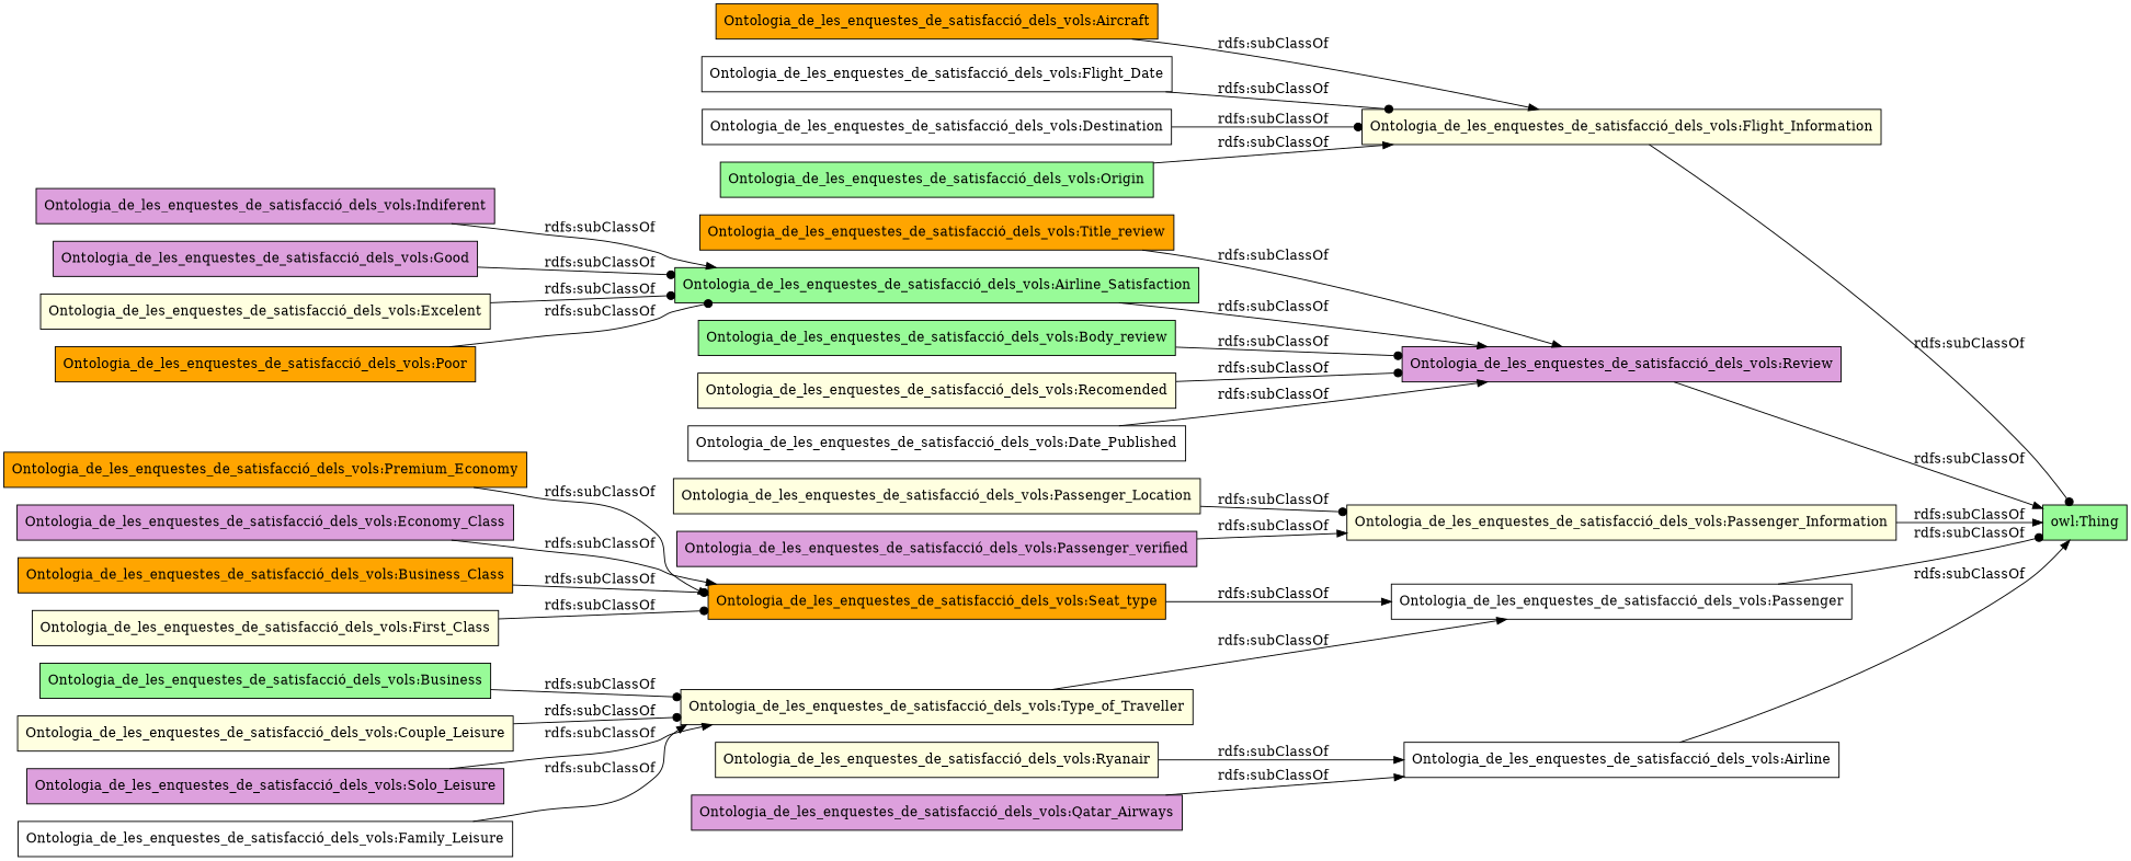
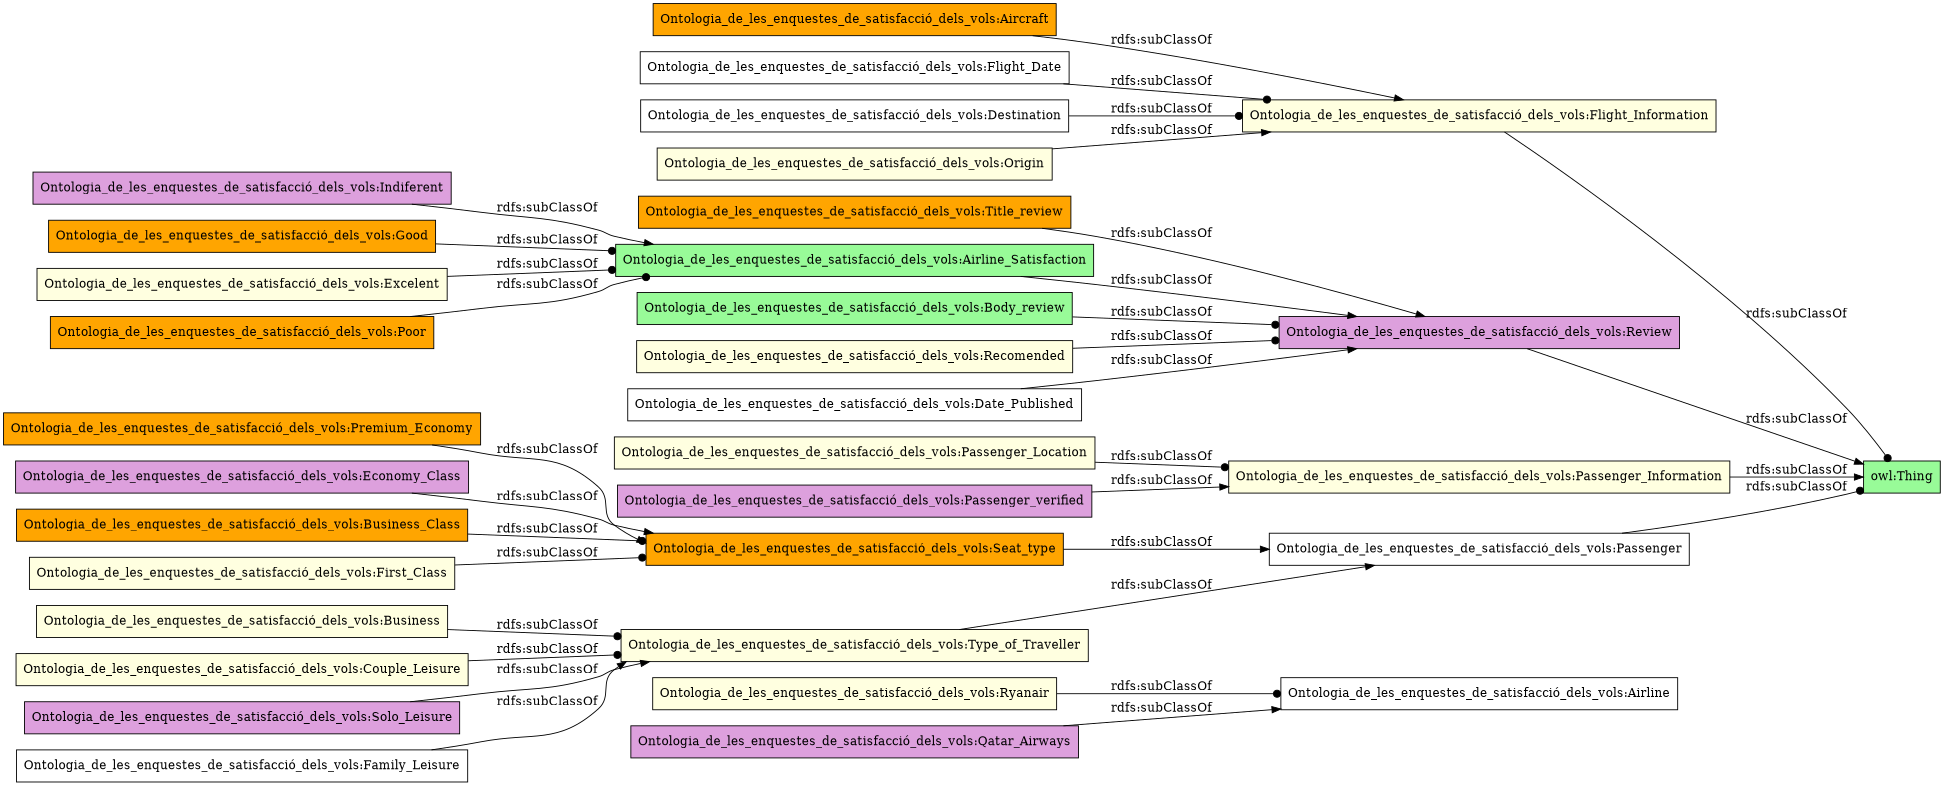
  digraph {
    rankdir=LR
    node [color=black fillcolor=lightyellow shape=rectangle style=filled]
    edge [arrowhead=normal]
-   "Ontologia_de_les_enquestes_de_satisfacció_dels_vols:Business" [fillcolor=palegreen]
+   "Ontologia_de_les_enquestes_de_satisfacció_dels_vols:Business"
    "Ontologia_de_les_enquestes_de_satisfacció_dels_vols:Type_of_Traveller"
    "Ontologia_de_les_enquestes_de_satisfacció_dels_vols:Passenger" [fillcolor=white]
    "Ontologia_de_les_enquestes_de_satisfacció_dels_vols:Seat_type" [fillcolor=orange]
    "owl:Thing" [fillcolor=palegreen]
-   "Ontologia_de_les_enquestes_de_satisfacció_dels_vols:Origin" [fillcolor=palegreen]
+   "Ontologia_de_les_enquestes_de_satisfacció_dels_vols:Origin"
    "Ontologia_de_les_enquestes_de_satisfacció_dels_vols:Flight_Information"
    "Ontologia_de_les_enquestes_de_satisfacció_dels_vols:Body_review" [fillcolor=palegreen]
    "Ontologia_de_les_enquestes_de_satisfacció_dels_vols:Review" [fillcolor=plum]
    "Ontologia_de_les_enquestes_de_satisfacció_dels_vols:Family_Leisure" [fillcolor=white]
    "Ontologia_de_les_enquestes_de_satisfacció_dels_vols:Premium_Economy" [fillcolor=orange]
    "Ontologia_de_les_enquestes_de_satisfacció_dels_vols:Recomended"
    "Ontologia_de_les_enquestes_de_satisfacció_dels_vols:Date_Published" [fillcolor=white]
    "Ontologia_de_les_enquestes_de_satisfacció_dels_vols:Aircraft" [fillcolor=orange]
    "Ontologia_de_les_enquestes_de_satisfacció_dels_vols:Indiferent" [fillcolor=plum]
    "Ontologia_de_les_enquestes_de_satisfacció_dels_vols:Airline_Satisfaction" [fillcolor=palegreen]
    "Ontologia_de_les_enquestes_de_satisfacció_dels_vols:Flight_Date" [fillcolor=white]
    "Ontologia_de_les_enquestes_de_satisfacció_dels_vols:Passenger_verified" [fillcolor=plum]
    "Ontologia_de_les_enquestes_de_satisfacció_dels_vols:Passenger_Information"
    "Ontologia_de_les_enquestes_de_satisfacció_dels_vols:Airline" [fillcolor=white]
    "Ontologia_de_les_enquestes_de_satisfacció_dels_vols:Ryanair"
    "Ontologia_de_les_enquestes_de_satisfacció_dels_vols:Couple_Leisure"
    "Ontologia_de_les_enquestes_de_satisfacció_dels_vols:Solo_Leisure" [fillcolor=plum]
    "Ontologia_de_les_enquestes_de_satisfacció_dels_vols:Economy_Class" [fillcolor=plum]
-   "Ontologia_de_les_enquestes_de_satisfacció_dels_vols:Good" [fillcolor=plum]
+   "Ontologia_de_les_enquestes_de_satisfacció_dels_vols:Good" [fillcolor=orange]
    "Ontologia_de_les_enquestes_de_satisfacció_dels_vols:Title_review" [fillcolor=orange]
    "Ontologia_de_les_enquestes_de_satisfacció_dels_vols:Business_Class" [fillcolor=orange]
    "Ontologia_de_les_enquestes_de_satisfacció_dels_vols:Excelent"
    "Ontologia_de_les_enquestes_de_satisfacció_dels_vols:Destination" [fillcolor=white]
    "Ontologia_de_les_enquestes_de_satisfacció_dels_vols:Passenger_Location"
    "Ontologia_de_les_enquestes_de_satisfacció_dels_vols:Qatar_Airways" [fillcolor=plum]
    "Ontologia_de_les_enquestes_de_satisfacció_dels_vols:First_Class"
    "Ontologia_de_les_enquestes_de_satisfacció_dels_vols:Poor" [fillcolor=orange]
    "Ontologia_de_les_enquestes_de_satisfacció_dels_vols:Business" -> "Ontologia_de_les_enquestes_de_satisfacció_dels_vols:Type_of_Traveller" [arrowhead=dot label="rdfs:subClassOf"]
    "Ontologia_de_les_enquestes_de_satisfacció_dels_vols:Type_of_Traveller" -> "Ontologia_de_les_enquestes_de_satisfacció_dels_vols:Passenger" [label="rdfs:subClassOf"]
    "Ontologia_de_les_enquestes_de_satisfacció_dels_vols:Passenger" -> "owl:Thing" [arrowhead=dot label="rdfs:subClassOf"]
    "Ontologia_de_les_enquestes_de_satisfacció_dels_vols:Seat_type" -> "Ontologia_de_les_enquestes_de_satisfacció_dels_vols:Passenger" [label="rdfs:subClassOf"]
    "Ontologia_de_les_enquestes_de_satisfacció_dels_vols:Origin" -> "Ontologia_de_les_enquestes_de_satisfacció_dels_vols:Flight_Information" [label="rdfs:subClassOf"]
    "Ontologia_de_les_enquestes_de_satisfacció_dels_vols:Flight_Information" -> "owl:Thing" [arrowhead=dot label="rdfs:subClassOf"]
    "Ontologia_de_les_enquestes_de_satisfacció_dels_vols:Body_review" -> "Ontologia_de_les_enquestes_de_satisfacció_dels_vols:Review" [arrowhead=dot label="rdfs:subClassOf"]
    "Ontologia_de_les_enquestes_de_satisfacció_dels_vols:Review" -> "owl:Thing" [label="rdfs:subClassOf"]
    "Ontologia_de_les_enquestes_de_satisfacció_dels_vols:Family_Leisure" -> "Ontologia_de_les_enquestes_de_satisfacció_dels_vols:Type_of_Traveller" [label="rdfs:subClassOf"]
    "Ontologia_de_les_enquestes_de_satisfacció_dels_vols:Premium_Economy" -> "Ontologia_de_les_enquestes_de_satisfacció_dels_vols:Seat_type" [label="rdfs:subClassOf"]
    "Ontologia_de_les_enquestes_de_satisfacció_dels_vols:Recomended" -> "Ontologia_de_les_enquestes_de_satisfacció_dels_vols:Review" [arrowhead=dot label="rdfs:subClassOf"]
    "Ontologia_de_les_enquestes_de_satisfacció_dels_vols:Date_Published" -> "Ontologia_de_les_enquestes_de_satisfacció_dels_vols:Review" [label="rdfs:subClassOf"]
    "Ontologia_de_les_enquestes_de_satisfacció_dels_vols:Aircraft" -> "Ontologia_de_les_enquestes_de_satisfacció_dels_vols:Flight_Information" [label="rdfs:subClassOf"]
    "Ontologia_de_les_enquestes_de_satisfacció_dels_vols:Indiferent" -> "Ontologia_de_les_enquestes_de_satisfacció_dels_vols:Airline_Satisfaction" [label="rdfs:subClassOf"]
    "Ontologia_de_les_enquestes_de_satisfacció_dels_vols:Airline_Satisfaction" -> "Ontologia_de_les_enquestes_de_satisfacció_dels_vols:Review" [label="rdfs:subClassOf"]
    "Ontologia_de_les_enquestes_de_satisfacció_dels_vols:Flight_Date" -> "Ontologia_de_les_enquestes_de_satisfacció_dels_vols:Flight_Information" [arrowhead=dot label="rdfs:subClassOf"]
    "Ontologia_de_les_enquestes_de_satisfacció_dels_vols:Passenger_verified" -> "Ontologia_de_les_enquestes_de_satisfacció_dels_vols:Passenger_Information" [label="rdfs:subClassOf"]
    "Ontologia_de_les_enquestes_de_satisfacció_dels_vols:Passenger_Information" -> "owl:Thing" [label="rdfs:subClassOf"]
-   "Ontologia_de_les_enquestes_de_satisfacció_dels_vols:Airline" -> "owl:Thing" [label="rdfs:subClassOf"]
-   "Ontologia_de_les_enquestes_de_satisfacció_dels_vols:Ryanair" -> "Ontologia_de_les_enquestes_de_satisfacció_dels_vols:Airline" [label="rdfs:subClassOf"]
+   "Ontologia_de_les_enquestes_de_satisfacció_dels_vols:Ryanair" -> "Ontologia_de_les_enquestes_de_satisfacció_dels_vols:Airline" [arrowhead=dot label="rdfs:subClassOf"]
    "Ontologia_de_les_enquestes_de_satisfacció_dels_vols:Couple_Leisure" -> "Ontologia_de_les_enquestes_de_satisfacció_dels_vols:Type_of_Traveller" [arrowhead=dot label="rdfs:subClassOf"]
    "Ontologia_de_les_enquestes_de_satisfacció_dels_vols:Solo_Leisure" -> "Ontologia_de_les_enquestes_de_satisfacció_dels_vols:Type_of_Traveller" [label="rdfs:subClassOf"]
    "Ontologia_de_les_enquestes_de_satisfacció_dels_vols:Economy_Class" -> "Ontologia_de_les_enquestes_de_satisfacció_dels_vols:Seat_type" [label="rdfs:subClassOf"]
    "Ontologia_de_les_enquestes_de_satisfacció_dels_vols:Good" -> "Ontologia_de_les_enquestes_de_satisfacció_dels_vols:Airline_Satisfaction" [arrowhead=dot label="rdfs:subClassOf"]
    "Ontologia_de_les_enquestes_de_satisfacció_dels_vols:Title_review" -> "Ontologia_de_les_enquestes_de_satisfacció_dels_vols:Review" [label="rdfs:subClassOf"]
    "Ontologia_de_les_enquestes_de_satisfacció_dels_vols:Business_Class" -> "Ontologia_de_les_enquestes_de_satisfacció_dels_vols:Seat_type" [arrowhead=dot label="rdfs:subClassOf"]
    "Ontologia_de_les_enquestes_de_satisfacció_dels_vols:Excelent" -> "Ontologia_de_les_enquestes_de_satisfacció_dels_vols:Airline_Satisfaction" [arrowhead=dot label="rdfs:subClassOf"]
    "Ontologia_de_les_enquestes_de_satisfacció_dels_vols:Destination" -> "Ontologia_de_les_enquestes_de_satisfacció_dels_vols:Flight_Information" [arrowhead=dot label="rdfs:subClassOf"]
    "Ontologia_de_les_enquestes_de_satisfacció_dels_vols:Passenger_Location" -> "Ontologia_de_les_enquestes_de_satisfacció_dels_vols:Passenger_Information" [arrowhead=dot label="rdfs:subClassOf"]
    "Ontologia_de_les_enquestes_de_satisfacció_dels_vols:Qatar_Airways" -> "Ontologia_de_les_enquestes_de_satisfacció_dels_vols:Airline" [label="rdfs:subClassOf"]
    "Ontologia_de_les_enquestes_de_satisfacció_dels_vols:First_Class" -> "Ontologia_de_les_enquestes_de_satisfacció_dels_vols:Seat_type" [arrowhead=dot label="rdfs:subClassOf"]
    "Ontologia_de_les_enquestes_de_satisfacció_dels_vols:Poor" -> "Ontologia_de_les_enquestes_de_satisfacció_dels_vols:Airline_Satisfaction" [arrowhead=dot label="rdfs:subClassOf"]
  }
